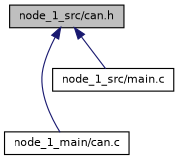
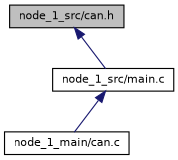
  digraph {
    node [color=black fillcolor=white fontname=Helvetica fontsize=10 shape=record style=filled]
    edge [color=midnightblue dir=back fontname=Helvetica fontsize=10 labelfontname=Helvetica labelfontsize=10 style=solid]
    n1 [fillcolor=grey75 fontcolor=black height=0.2 label="node_1_src/can.h" width=0.4]
    n2 [height=0.2 label="node_1_main/can.c" width=0.4]
    n3 [height=0.2 label="node_1_src/main.c" width=0.4]
-   n1 -> n2
+   n3 -> n2
    n1 -> n3
  }
